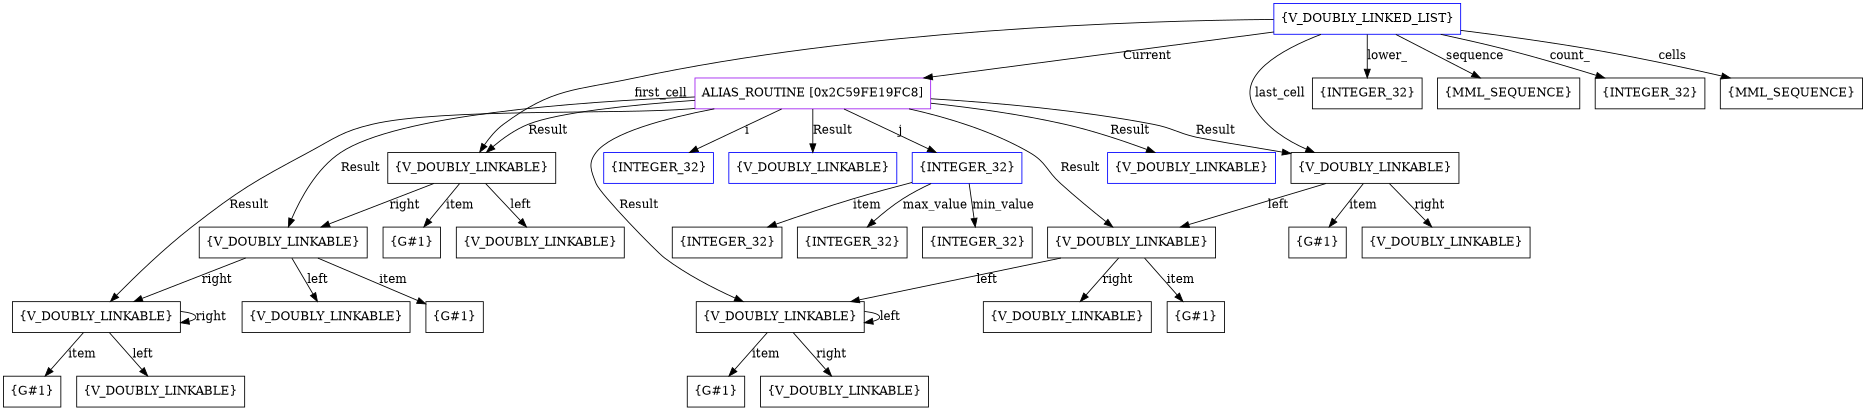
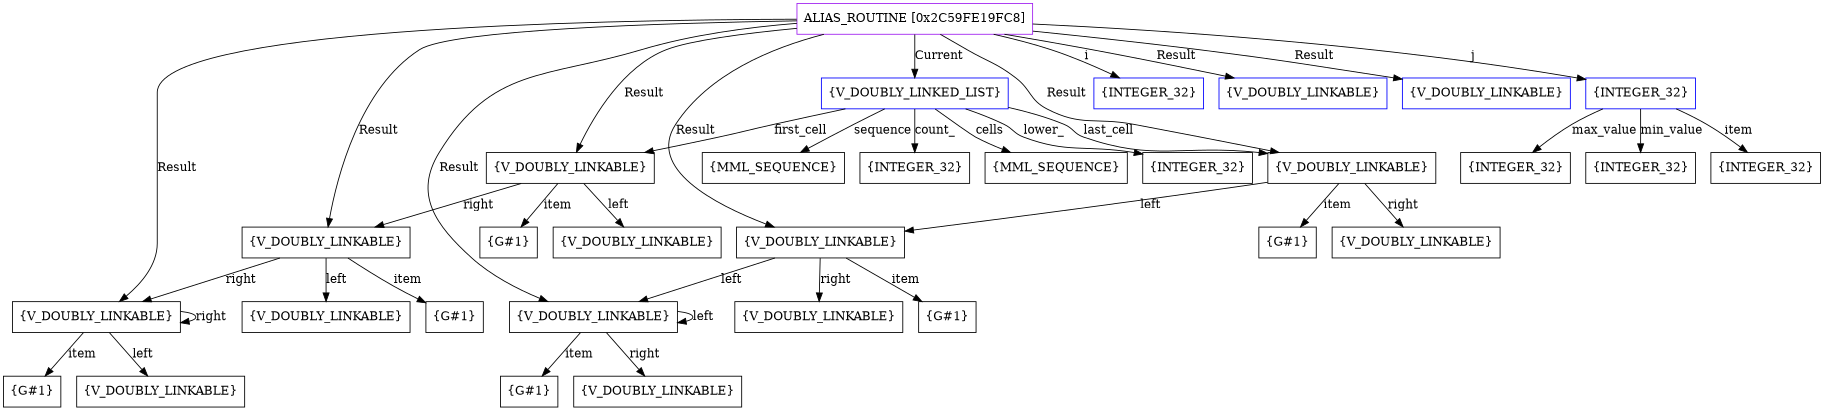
  digraph {
    node [shape=box]
    n1 [color=purple label=<ALIAS_ROUTINE [0x2C59FE19FC8]>]
    n2 [color=blue label=<{V_DOUBLY_LINKED_LIST}>]
    n3 [label=<{V_DOUBLY_LINKABLE}>]
    n4 [label=<{V_DOUBLY_LINKABLE}>]
    n5 [label=<{V_DOUBLY_LINKABLE}>]
    n6 [label=<{V_DOUBLY_LINKABLE}>]
    n7 [label=<{V_DOUBLY_LINKABLE}>]
    n8 [label=<{V_DOUBLY_LINKABLE}>]
    n9 [color=blue label=<{INTEGER_32}>]
    n10 [color=blue label=<{V_DOUBLY_LINKABLE}>]
    n11 [color=blue label=<{V_DOUBLY_LINKABLE}>]
    n12 [color=blue label=<{INTEGER_32}>]
    n13 [label=<{INTEGER_32}>]
    n14 [label=<{MML_SEQUENCE}>]
    n15 [label=<{INTEGER_32}>]
    n16 [label=<{MML_SEQUENCE}>]
    n17 [label=<{G#1}>]
    n18 [label=<{V_DOUBLY_LINKABLE}>]
    n19 [label=<{G#1}>]
    n20 [label=<{V_DOUBLY_LINKABLE}>]
    n21 [label=<{G#1}>]
    n22 [label=<{V_DOUBLY_LINKABLE}>]
    n23 [label=<{G#1}>]
    n24 [label=<{V_DOUBLY_LINKABLE}>]
    n25 [label=<{G#1}>]
    n26 [label=<{V_DOUBLY_LINKABLE}>]
    n27 [label=<{G#1}>]
    n28 [label=<{V_DOUBLY_LINKABLE}>]
    n29 [label=<{INTEGER_32}>]
    n30 [label=<{INTEGER_32}>]
    n31 [label=<{INTEGER_32}>]
-   n2 -> n1 [label=<Current>]
+   n1 -> n2 [label=<Current>]
    n1 -> n3 [label=<Result>]
    n1 -> n4 [label=<Result>]
    n1 -> n5 [label=<Result>]
    n1 -> n6 [label=<Result>]
    n1 -> n7 [label=<Result>]
    n1 -> n8 [label=<Result>]
    n1 -> n9 [label=<i>]
    n1 -> n10 [label=<Result>]
    n1 -> n11 [label=<Result>]
    n1 -> n12 [label=<j>]
    n2 -> n3 [label=<first_cell>]
    n2 -> n6 [label=<last_cell>]
    n2 -> n13 [label=<lower_>]
    n2 -> n14 [label=<sequence>]
    n2 -> n15 [label=<count_>]
    n2 -> n16 [label=<cells>]
    n3 -> n4 [label=<right>]
    n3 -> n17 [label=<item>]
    n3 -> n18 [label=<left>]
    n4 -> n5 [label=<right>]
    n4 -> n19 [label=<item>]
    n4 -> n20 [label=<left>]
    n5 -> n5 [label=<right>]
    n5 -> n21 [label=<item>]
    n5 -> n22 [label=<left>]
    n6 -> n7 [label=<left>]
    n6 -> n23 [label=<item>]
    n6 -> n24 [label=<right>]
    n7 -> n8 [label=<left>]
    n7 -> n25 [label=<item>]
    n7 -> n26 [label=<right>]
    n8 -> n8 [label=<left>]
    n8 -> n27 [label=<item>]
    n8 -> n28 [label=<right>]
    n12 -> n29 [label=<max_value>]
    n12 -> n30 [label=<min_value>]
    n12 -> n31 [label=<item>]
  }
